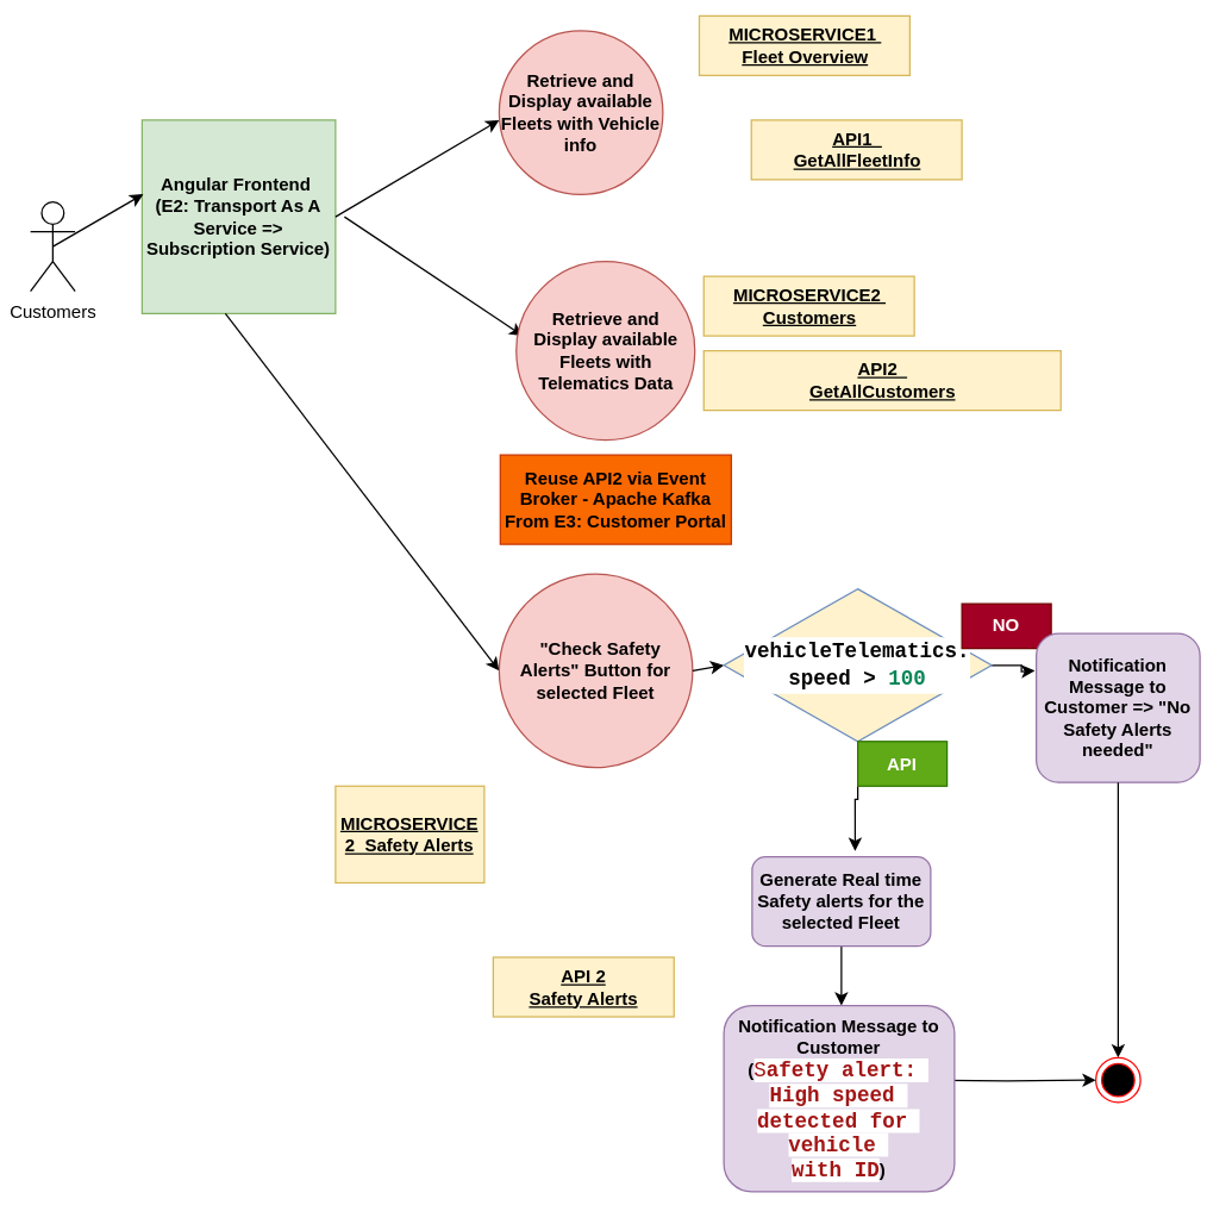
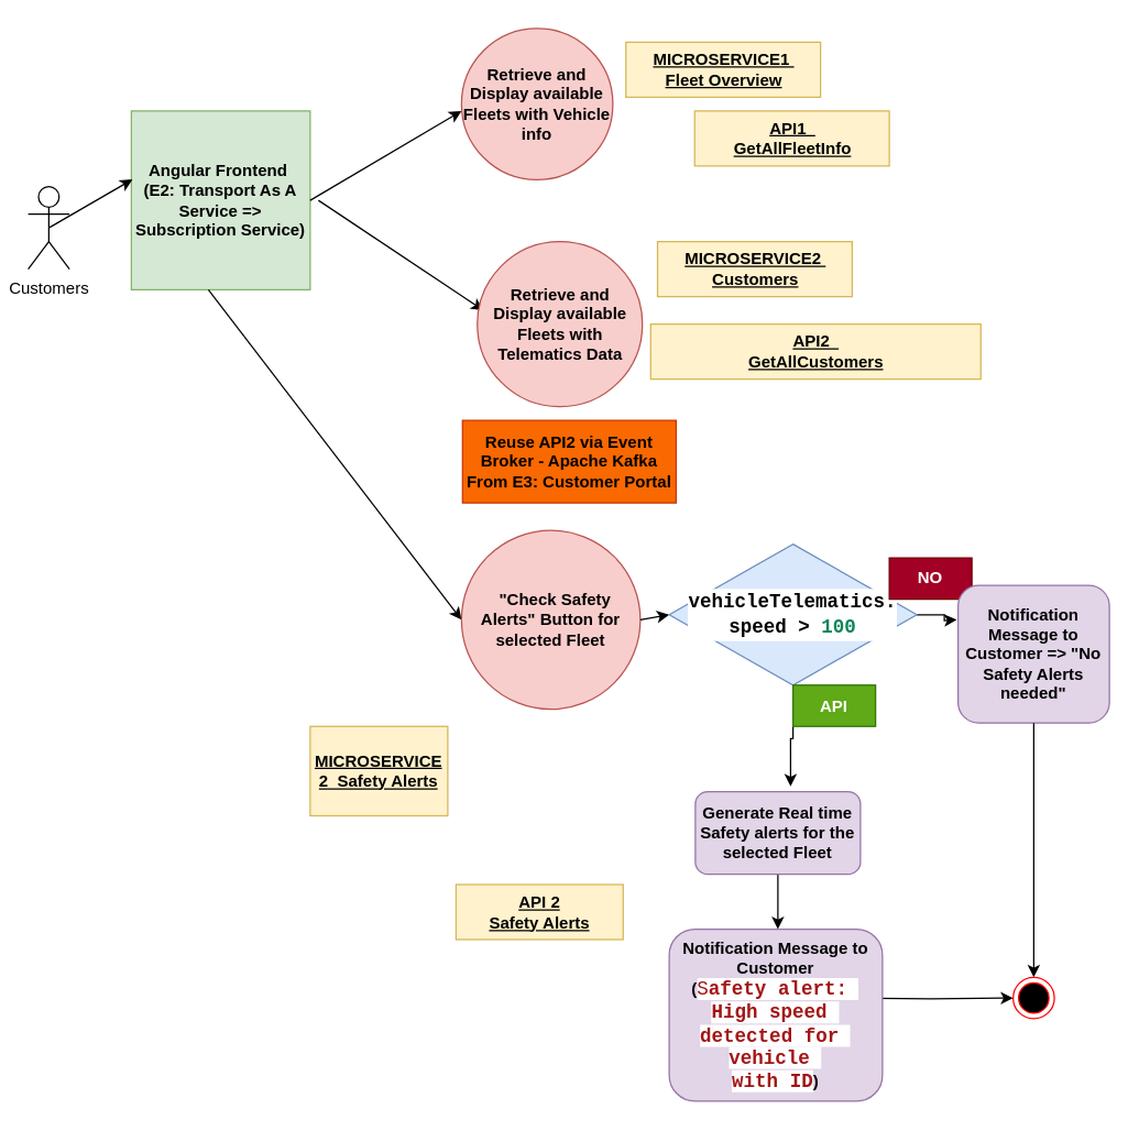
  <mxCell id="0" />
  <mxCell id="1" parent="0" />
  <mxCell id="2" value="Customers" style="shape=umlActor;verticalLabelPosition=bottom;verticalAlign=top;html=1;outlineConnect=0;" vertex="1" parent="1"><mxGeometry x="20" y="135" width="30" height="60" as="geometry" /></mxCell>
  <mxCell id="3" value="&lt;b&gt;Angular Frontend&amp;nbsp; (E2: Transport As A Service =&amp;gt; Subscription Service)&lt;/b&gt;" style="whiteSpace=wrap;html=1;aspect=fixed;fillColor=#d5e8d4;strokeColor=#82b366;" vertex="1" parent="1"><mxGeometry x="95" y="80" width="130" height="130" as="geometry" /></mxCell>
  <mxCell id="4" value="" style="endArrow=classic;html=1;rounded=0;exitX=0.5;exitY=0.5;exitDx=0;exitDy=0;exitPerimeter=0;entryX=0.006;entryY=0.383;entryDx=0;entryDy=0;entryPerimeter=0;" edge="1" parent="1" source="2" target="3"><mxGeometry width="50" height="50" relative="1" as="geometry"><mxPoint x="255" y="190" as="sourcePoint" /><mxPoint x="305" y="140" as="targetPoint" /></mxGeometry></mxCell>
  <mxCell id="5" value="" style="endArrow=classic;html=1;rounded=0;exitX=1;exitY=0.5;exitDx=0;exitDy=0;" edge="1" parent="1" source="3"><mxGeometry width="50" height="50" relative="1" as="geometry"><mxPoint x="255" y="190" as="sourcePoint" /><mxPoint x="335" y="80" as="targetPoint" /></mxGeometry></mxCell>
  <mxCell id="6" value="&lt;b&gt;Retrieve and Display available Fleets with Vehicle info&lt;/b&gt;" style="ellipse;whiteSpace=wrap;html=1;aspect=fixed;fillColor=#f8cecc;strokeColor=#b85450;" vertex="1" parent="1"><mxGeometry x="335" y="20" width="110" height="110" as="geometry" /></mxCell>
  <mxCell id="7" value="" style="endArrow=classic;html=1;rounded=0;exitX=1;exitY=0.5;exitDx=0;exitDy=0;entryX=0;entryY=0.5;entryDx=0;entryDy=0;" edge="1" parent="1" target="8"><mxGeometry width="50" height="50" relative="1" as="geometry"><mxPoint x="151" y="210" as="sourcePoint" /><mxPoint x="261" y="285" as="targetPoint" /></mxGeometry></mxCell>
  <mxCell id="8" value="&lt;b&gt;&amp;nbsp; &quot;Check Safety Alerts&quot; Button for selected Fleet&lt;/b&gt;" style="ellipse;whiteSpace=wrap;html=1;aspect=fixed;fillColor=#f8cecc;strokeColor=#b85450;" vertex="1" parent="1"><mxGeometry x="335" y="385" width="130" height="130" as="geometry" /></mxCell>
  <mxCell id="9" value="" style="endArrow=classic;html=1;rounded=0;exitX=1;exitY=0.5;exitDx=0;exitDy=0;entryX=0;entryY=0.5;entryDx=0;entryDy=0;" edge="1" parent="1" source="8" target="12"><mxGeometry width="50" height="50" relative="1" as="geometry"><mxPoint x="475" y="495" as="sourcePoint" /><mxPoint x="525" y="450" as="targetPoint" /></mxGeometry></mxCell>
  <mxCell id="10" value="" style="edgeStyle=orthogonalEdgeStyle;rounded=0;orthogonalLoop=1;jettySize=auto;html=1;entryX=0.577;entryY=-0.065;entryDx=0;entryDy=0;entryPerimeter=0;" edge="1" parent="1" source="12" target="14"><mxGeometry relative="1" as="geometry"><mxPoint x="570" y="577.5" as="targetPoint" /></mxGeometry></mxCell>
  <mxCell id="11" value="" style="edgeStyle=orthogonalEdgeStyle;rounded=0;orthogonalLoop=1;jettySize=auto;html=1;" edge="1" parent="1" source="12"><mxGeometry relative="1" as="geometry"><mxPoint x="695" y="450" as="targetPoint" /></mxGeometry></mxCell>
- <mxCell id="12" value="&lt;div style=&quot;background-color: rgb(255, 255, 255); font-family: Consolas, &amp;quot;Courier New&amp;quot;, monospace; font-size: 14px; line-height: 19px; white-space: pre;&quot;&gt;&lt;div style=&quot;line-height: 19px;&quot;&gt;&lt;b&gt;vehicleTelematics.&lt;/b&gt;&lt;/div&gt;&lt;div style=&quot;line-height: 19px;&quot;&gt;&lt;b&gt;speed &amp;gt; &lt;span style=&quot;color: #098658;&quot;&gt;100&lt;/span&gt;&lt;/b&gt;&lt;/div&gt;&lt;/div&gt;" style="rhombus;whiteSpace=wrap;html=1;fillColor=#fff2cc;strokeColor=#6c8ebf;" vertex="1" parent="1"><mxGeometry x="486" y="395" width="180" height="102.5" as="geometry" /></mxCell>
+ <mxCell id="12" value="&lt;div style=&quot;background-color: rgb(255, 255, 255); font-family: Consolas, &amp;quot;Courier New&amp;quot;, monospace; font-size: 14px; line-height: 19px; white-space: pre;&quot;&gt;&lt;div style=&quot;line-height: 19px;&quot;&gt;&lt;b&gt;vehicleTelematics.&lt;/b&gt;&lt;/div&gt;&lt;div style=&quot;line-height: 19px;&quot;&gt;&lt;b&gt;speed &amp;gt; &lt;span style=&quot;color: #098658;&quot;&gt;100&lt;/span&gt;&lt;/b&gt;&lt;/div&gt;&lt;/div&gt;" style="rhombus;whiteSpace=wrap;html=1;fillColor=#dae8fc;strokeColor=#6c8ebf;" vertex="1" parent="1"><mxGeometry x="486" y="395" width="180" height="102.5" as="geometry" /></mxCell>
  <mxCell id="13" value="" style="edgeStyle=orthogonalEdgeStyle;rounded=0;orthogonalLoop=1;jettySize=auto;html=1;" edge="1" parent="1" source="14"><mxGeometry relative="1" as="geometry"><mxPoint x="565" y="675" as="targetPoint" /></mxGeometry></mxCell>
  <mxCell id="14" value="&lt;b&gt;Generate Real time Safety alerts for the selected Fleet&lt;/b&gt;" style="rounded=1;whiteSpace=wrap;html=1;fillColor=#e1d5e7;strokeColor=#9673a6;" vertex="1" parent="1"><mxGeometry x="505" y="575" width="120" height="60" as="geometry" /></mxCell>
  <mxCell id="15" value="&lt;b&gt;API&lt;/b&gt;" style="text;html=1;strokeColor=#2D7600;fillColor=#60a917;align=center;verticalAlign=middle;whiteSpace=wrap;rounded=0;fontColor=#ffffff;" vertex="1" parent="1"><mxGeometry x="576" y="497.5" width="60" height="30" as="geometry" /></mxCell>
  <mxCell id="16" value="&lt;b&gt;NO&lt;/b&gt;" style="text;html=1;strokeColor=#6F0000;fillColor=#a20025;align=center;verticalAlign=middle;whiteSpace=wrap;rounded=0;fontColor=#ffffff;" vertex="1" parent="1"><mxGeometry x="646" y="405" width="60" height="30" as="geometry" /></mxCell>
  <mxCell id="17" value="&lt;b&gt;Notification Message to Customer =&amp;gt; &quot;No Safety Alerts needed&quot;&lt;/b&gt;" style="rounded=1;whiteSpace=wrap;html=1;fillColor=#e1d5e7;strokeColor=#9673a6;" vertex="1" parent="1"><mxGeometry x="696" y="425" width="110" height="100" as="geometry" /></mxCell>
  <mxCell id="18" style="edgeStyle=orthogonalEdgeStyle;rounded=0;orthogonalLoop=1;jettySize=auto;html=1;entryX=0.5;entryY=0;entryDx=0;entryDy=0;exitX=0.5;exitY=1;exitDx=0;exitDy=0;" edge="1" parent="1" source="17" target="19"><mxGeometry relative="1" as="geometry"><mxPoint x="751" y="537.5" as="sourcePoint" /></mxGeometry></mxCell>
  <mxCell id="19" value="" style="ellipse;html=1;shape=endState;fillColor=#000000;strokeColor=#ff0000;" vertex="1" parent="1"><mxGeometry x="736" y="710" width="30" height="30" as="geometry" /></mxCell>
  <mxCell id="20" style="edgeStyle=orthogonalEdgeStyle;rounded=0;orthogonalLoop=1;jettySize=auto;html=1;exitX=1;exitY=0.5;exitDx=0;exitDy=0;entryX=0;entryY=0.5;entryDx=0;entryDy=0;" edge="1" parent="1" target="19"><mxGeometry relative="1" as="geometry"><mxPoint x="615.5" y="725" as="sourcePoint" /></mxGeometry></mxCell>
- <mxCell id="21" value="&lt;b&gt;&lt;u&gt;MICROSERVICE1&amp;nbsp;&lt;/u&gt;&lt;/b&gt;&lt;div&gt;&lt;b&gt;&lt;u&gt;Fleet Overview&lt;/u&gt;&lt;/b&gt;&lt;/div&gt;" style="text;html=1;strokeColor=#d6b656;fillColor=#fff2cc;align=center;verticalAlign=middle;whiteSpace=wrap;rounded=0;" vertex="1" parent="1"><mxGeometry x="469.5" y="10" width="141.5" height="40" as="geometry" /></mxCell>
+ <mxCell id="21" value="&lt;b&gt;&lt;u&gt;MICROSERVICE1&amp;nbsp;&lt;/u&gt;&lt;/b&gt;&lt;div&gt;&lt;b&gt;&lt;u&gt;Fleet Overview&lt;/u&gt;&lt;/b&gt;&lt;/div&gt;" style="text;html=1;strokeColor=#d6b656;fillColor=#fff2cc;align=center;verticalAlign=middle;whiteSpace=wrap;rounded=0;" vertex="1" parent="1"><mxGeometry x="454.5" y="30" width="141.5" height="40" as="geometry" /></mxCell>
  <mxCell id="22" value="&lt;b&gt;&lt;u&gt;MICROSERVICE 2&amp;nbsp; Safety Alerts&lt;/u&gt;&lt;/b&gt;" style="text;html=1;strokeColor=#d6b656;fillColor=#fff2cc;align=center;verticalAlign=middle;whiteSpace=wrap;rounded=0;" vertex="1" parent="1"><mxGeometry x="225" y="527.5" width="100" height="65" as="geometry" /></mxCell>
  <mxCell id="23" value="&lt;b&gt;&lt;u&gt;API1&amp;nbsp;&amp;nbsp;&lt;/u&gt;&lt;/b&gt;&lt;div&gt;&lt;b&gt;&lt;u&gt;GetAllFleetInfo&lt;/u&gt;&lt;/b&gt;&lt;/div&gt;" style="text;html=1;strokeColor=#d6b656;fillColor=#fff2cc;align=center;verticalAlign=middle;whiteSpace=wrap;rounded=0;" vertex="1" parent="1"><mxGeometry x="504.5" y="80" width="141.5" height="40" as="geometry" /></mxCell>
  <mxCell id="24" value="&lt;b&gt;&lt;u&gt;API 2&lt;/u&gt;&lt;/b&gt;&lt;div&gt;&lt;b&gt;&lt;u&gt;Safety Alerts&lt;/u&gt;&lt;/b&gt;&lt;/div&gt;" style="text;html=1;strokeColor=#d6b656;fillColor=#fff2cc;align=center;verticalAlign=middle;whiteSpace=wrap;rounded=0;" vertex="1" parent="1"><mxGeometry x="331" y="642.5" width="121.5" height="40" as="geometry" /></mxCell>
  <mxCell id="25" value="&lt;span style=&quot;font-weight: 700;&quot;&gt;Notification Message to Customer (&lt;/span&gt;&lt;span style=&quot;color: rgb(163, 21, 21); background-color: rgb(255, 255, 255); font-family: Consolas, &amp;quot;Courier New&amp;quot;, monospace; font-size: 14px; white-space: pre;&quot;&gt;S&lt;b&gt;afety alert: &lt;/b&gt;&lt;/span&gt;&lt;div&gt;&lt;span style=&quot;color: rgb(163, 21, 21); background-color: rgb(255, 255, 255); font-family: Consolas, &amp;quot;Courier New&amp;quot;, monospace; font-size: 14px; white-space: pre;&quot;&gt;&lt;b&gt;High speed &lt;/b&gt;&lt;/span&gt;&lt;div&gt;&lt;span style=&quot;color: rgb(163, 21, 21); background-color: rgb(255, 255, 255); font-family: Consolas, &amp;quot;Courier New&amp;quot;, monospace; font-size: 14px; white-space: pre;&quot;&gt;&lt;b&gt;detected for &lt;/b&gt;&lt;/span&gt;&lt;/div&gt;&lt;div&gt;&lt;span style=&quot;color: rgb(163, 21, 21); background-color: rgb(255, 255, 255); font-family: Consolas, &amp;quot;Courier New&amp;quot;, monospace; font-size: 14px; white-space: pre;&quot;&gt;&lt;b&gt;vehicle &lt;/b&gt;&lt;/span&gt;&lt;/div&gt;&lt;div&gt;&lt;span style=&quot;color: rgb(163, 21, 21); background-color: rgb(255, 255, 255); font-family: Consolas, &amp;quot;Courier New&amp;quot;, monospace; font-size: 14px; white-space: pre;&quot;&gt;&lt;b&gt;with ID&lt;/b&gt;&lt;/span&gt;&lt;span style=&quot;font-weight: 700; background-color: initial;&quot;&gt;)&lt;/span&gt;&lt;/div&gt;&lt;/div&gt;" style="rounded=1;whiteSpace=wrap;html=1;fillColor=#e1d5e7;strokeColor=#9673a6;" vertex="1" parent="1"><mxGeometry x="486" y="675" width="155" height="125" as="geometry" /></mxCell>
  <mxCell id="26" value="&lt;b&gt;Reuse API2 via Event Broker - Apache Kafka From E3: Customer Portal&lt;/b&gt;" style="text;html=1;strokeColor=#C73500;fillColor=#fa6800;align=center;verticalAlign=middle;whiteSpace=wrap;rounded=0;fontColor=#000000;" vertex="1" parent="1"><mxGeometry x="335.75" y="305" width="155.25" height="60" as="geometry" /></mxCell>
  <mxCell id="27" value="" style="endArrow=classic;html=1;rounded=0;" edge="1" parent="1"><mxGeometry width="50" height="50" relative="1" as="geometry"><mxPoint x="231" y="145" as="sourcePoint" /><mxPoint x="351" y="225" as="targetPoint" /></mxGeometry></mxCell>
  <mxCell id="28" value="&lt;b&gt;Retrieve and Display available Fleets with Telematics Data&lt;/b&gt;" style="ellipse;whiteSpace=wrap;html=1;aspect=fixed;fillColor=#f8cecc;strokeColor=#b85450;" vertex="1" parent="1"><mxGeometry x="346.5" y="175" width="120" height="120" as="geometry" /></mxCell>
- <mxCell id="29" value="&lt;b&gt;&lt;u&gt;MICROSERVICE2&amp;nbsp;&lt;/u&gt;&lt;/b&gt;&lt;div&gt;&lt;b&gt;&lt;u&gt;Customers&lt;/u&gt;&lt;/b&gt;&lt;/div&gt;" style="text;html=1;strokeColor=#d6b656;fillColor=#fff2cc;align=center;verticalAlign=middle;whiteSpace=wrap;rounded=0;" vertex="1" parent="1"><mxGeometry x="472.5" y="185" width="141.5" height="40" as="geometry" /></mxCell>
+ <mxCell id="29" value="&lt;b&gt;&lt;u&gt;MICROSERVICE2&amp;nbsp;&lt;/u&gt;&lt;/b&gt;&lt;div&gt;&lt;b&gt;&lt;u&gt;Customers&lt;/u&gt;&lt;/b&gt;&lt;/div&gt;" style="text;html=1;strokeColor=#d6b656;fillColor=#fff2cc;align=center;verticalAlign=middle;whiteSpace=wrap;rounded=0;" vertex="1" parent="1"><mxGeometry x="477.5" y="175" width="141.5" height="40" as="geometry" /></mxCell>
  <mxCell id="30" value="&lt;b&gt;&lt;u&gt;API2&amp;nbsp;&amp;nbsp;&lt;/u&gt;&lt;/b&gt;&lt;div&gt;&lt;b&gt;&lt;u&gt;GetAllCustomers&lt;/u&gt;&lt;/b&gt;&lt;/div&gt;" style="text;html=1;strokeColor=#d6b656;fillColor=#fff2cc;align=center;verticalAlign=middle;whiteSpace=wrap;rounded=0;" vertex="1" parent="1"><mxGeometry x="472.5" y="235" width="240" height="40" as="geometry" /></mxCell>
